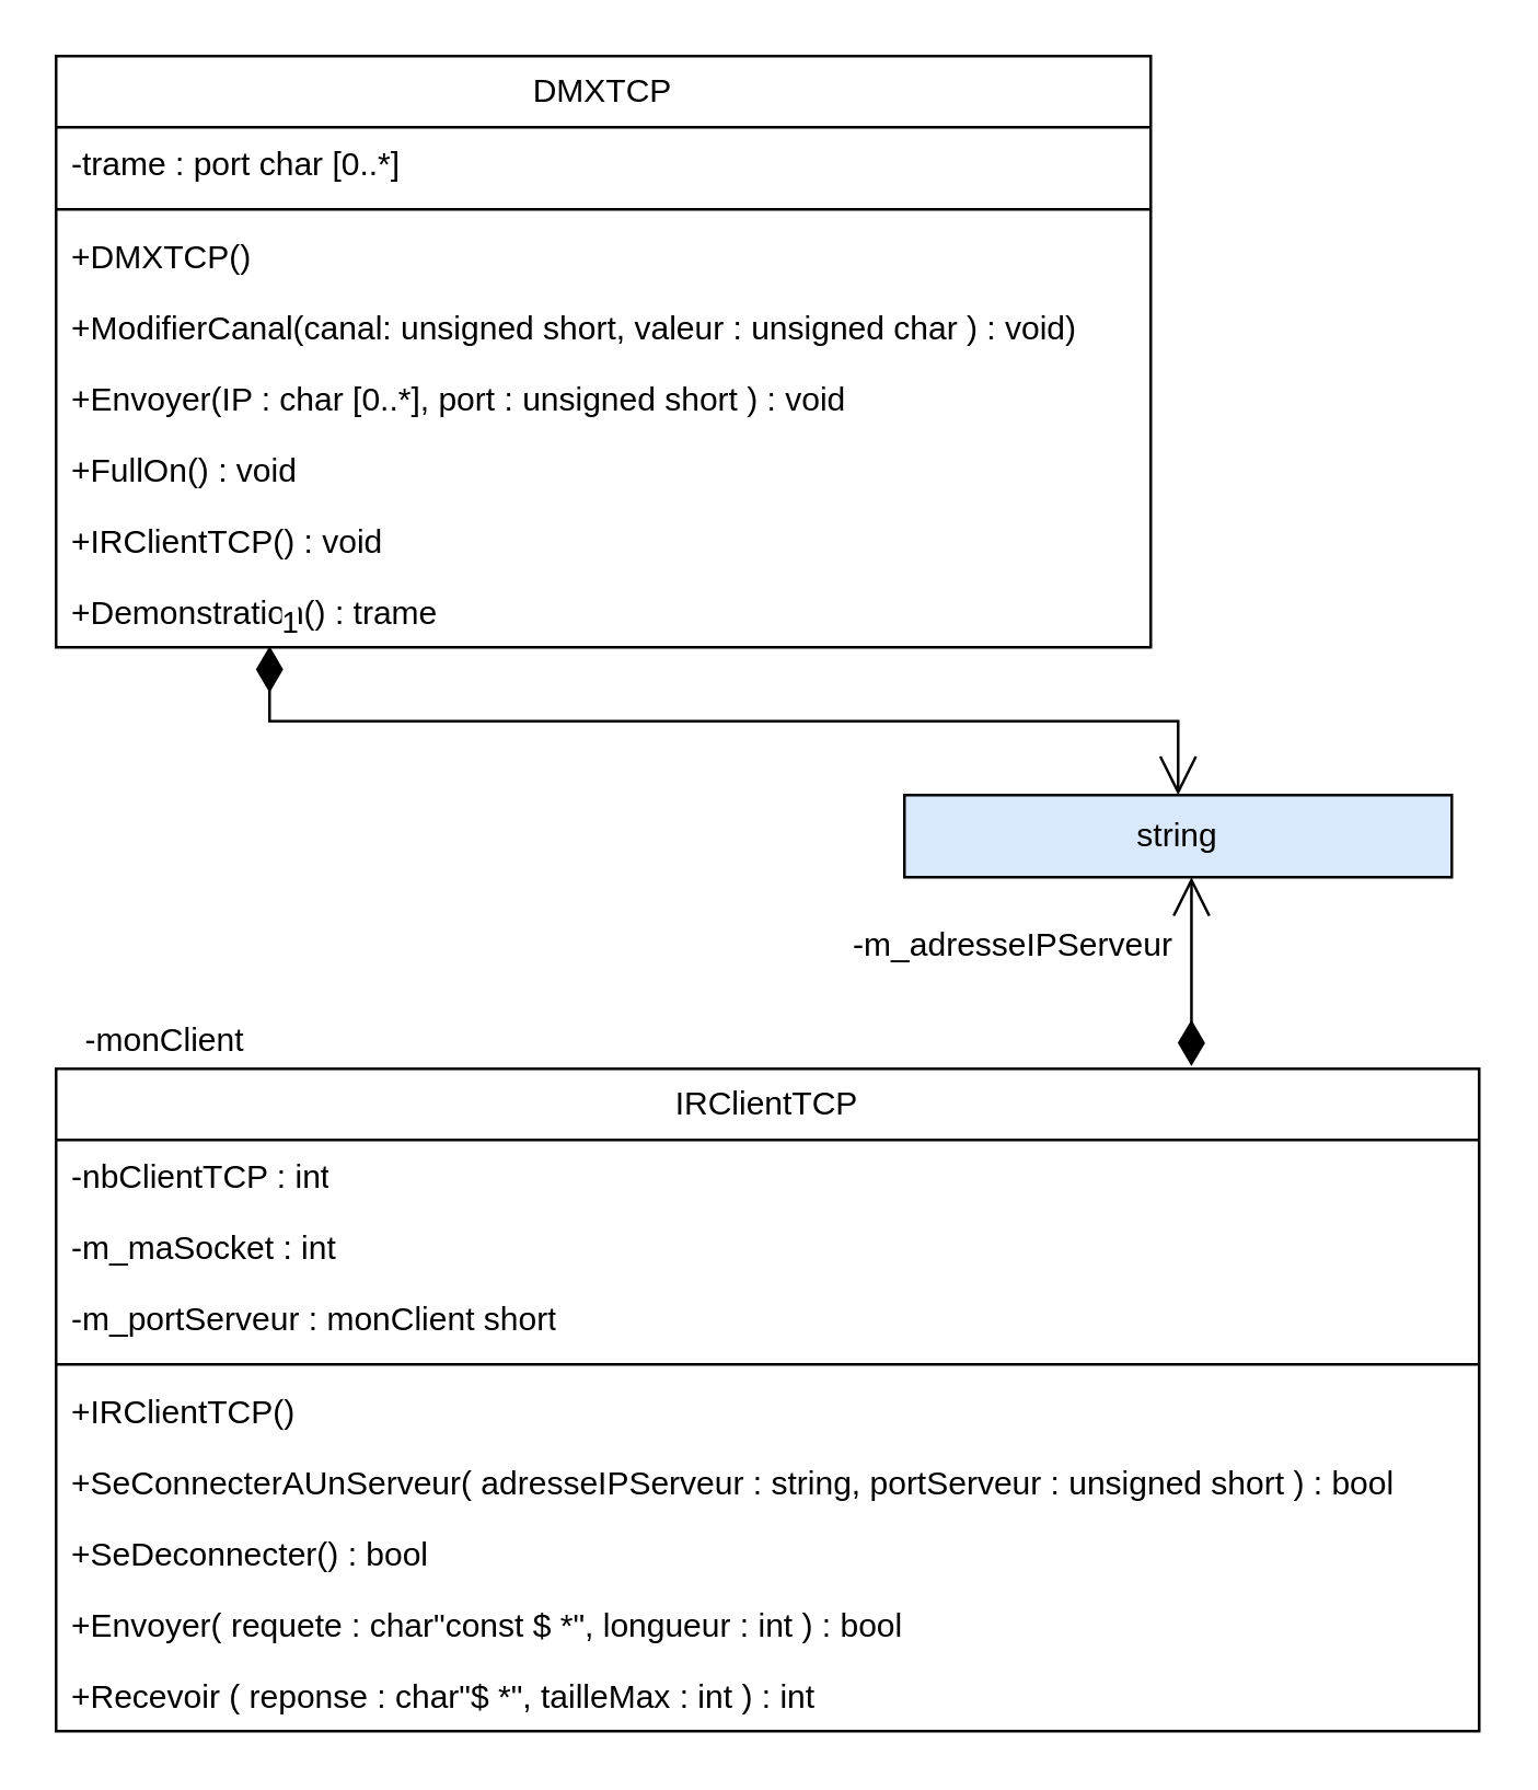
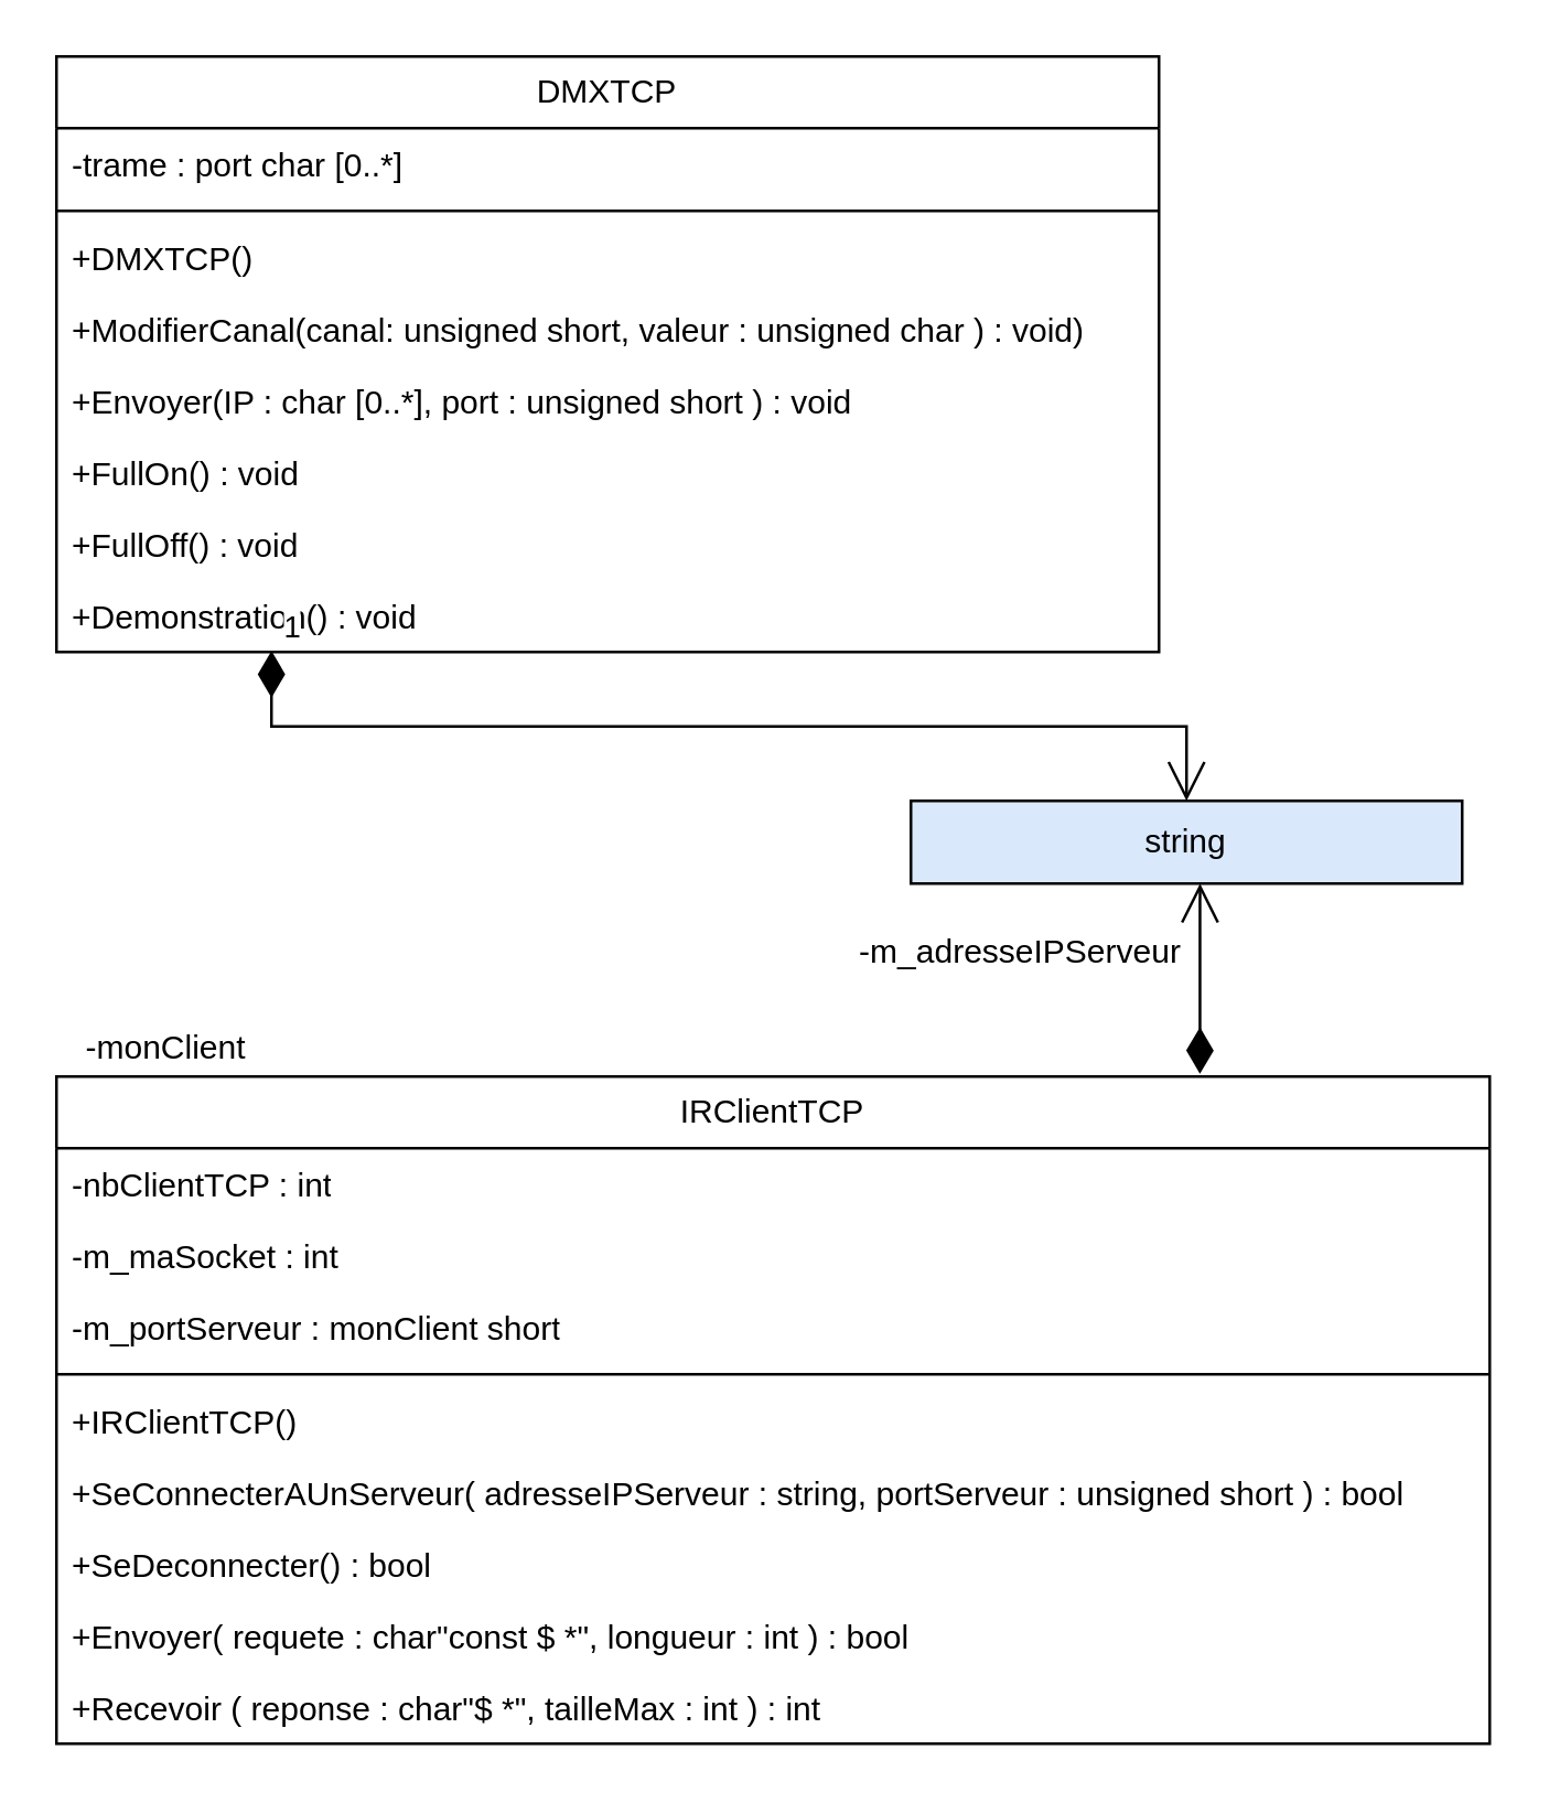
  <mxCell id="0" />
  <mxCell id="1" parent="0" />
  <mxCell id="2" value="DMXTCP" style="swimlane;fontStyle=0;childLayout=stackLayout;horizontal=1;startSize=26;fillColor=none;horizontalStack=0;resizeParent=1;resizeParentMax=0;resizeLast=0;collapsible=1;marginBottom=0;whiteSpace=wrap;html=1;" vertex="1" parent="1"><mxGeometry x="20" y="20" width="400" height="216" as="geometry" /></mxCell>
  <mxCell id="3" value="-trame : port char [0..*]" style="text;strokeColor=none;fillColor=none;align=left;verticalAlign=top;spacingLeft=4;spacingRight=4;overflow=hidden;rotatable=0;points=[[0,0.5],[1,0.5]];portConstraint=eastwest;whiteSpace=wrap;html=1;" vertex="1" parent="2"><mxGeometry y="26" width="400" height="26" as="geometry" /></mxCell>
  <mxCell id="4" value="" style="line;html=1;strokeWidth=1;align=left;verticalAlign=middle;spacingTop=-1;spacingLeft=3;spacingRight=3;rotatable=0;labelPosition=right;points=[];portConstraint=eastwest;" vertex="1" parent="2"><mxGeometry y="52" width="400" height="8" as="geometry" /></mxCell>
  <mxCell id="5" value="+DMXTCP()" style="text;strokeColor=none;fillColor=none;align=left;verticalAlign=top;spacingLeft=4;spacingRight=4;overflow=hidden;rotatable=0;points=[[0,0.5],[1,0.5]];portConstraint=eastwest;whiteSpace=wrap;html=1;" vertex="1" parent="2"><mxGeometry y="60" width="400" height="26" as="geometry" /></mxCell>
  <mxCell id="6" value="+ModifierCanal(canal: unsigned short, valeur : unsigned char ) : void)" style="text;strokeColor=none;fillColor=none;align=left;verticalAlign=top;spacingLeft=4;spacingRight=4;overflow=hidden;rotatable=0;points=[[0,0.5],[1,0.5]];portConstraint=eastwest;whiteSpace=wrap;html=1;" vertex="1" parent="2"><mxGeometry y="86" width="400" height="26" as="geometry" /></mxCell>
  <mxCell id="7" value="+Envoyer(IP : char [0..*], port : unsigned short ) : void" style="text;strokeColor=none;fillColor=none;align=left;verticalAlign=top;spacingLeft=4;spacingRight=4;overflow=hidden;rotatable=0;points=[[0,0.5],[1,0.5]];portConstraint=eastwest;whiteSpace=wrap;html=1;" vertex="1" parent="2"><mxGeometry y="112" width="400" height="26" as="geometry" /></mxCell>
  <mxCell id="8" value="+FullOn() : void" style="text;strokeColor=none;fillColor=none;align=left;verticalAlign=top;spacingLeft=4;spacingRight=4;overflow=hidden;rotatable=0;points=[[0,0.5],[1,0.5]];portConstraint=eastwest;whiteSpace=wrap;html=1;" vertex="1" parent="2"><mxGeometry y="138" width="400" height="26" as="geometry" /></mxCell>
- <mxCell id="9" value="+IRClientTCP() : void" style="text;strokeColor=none;fillColor=none;align=left;verticalAlign=top;spacingLeft=4;spacingRight=4;overflow=hidden;rotatable=0;points=[[0,0.5],[1,0.5]];portConstraint=eastwest;whiteSpace=wrap;html=1;" vertex="1" parent="2"><mxGeometry y="164" width="400" height="26" as="geometry" /></mxCell>
- <mxCell id="10" value="+Demonstration() : trame" style="text;strokeColor=none;fillColor=none;align=left;verticalAlign=top;spacingLeft=4;spacingRight=4;overflow=hidden;rotatable=0;points=[[0,0.5],[1,0.5]];portConstraint=eastwest;whiteSpace=wrap;html=1;" vertex="1" parent="2"><mxGeometry y="190" width="400" height="26" as="geometry" /></mxCell>
+ <mxCell id="9" value="+FullOff() : void" style="text;strokeColor=none;fillColor=none;align=left;verticalAlign=top;spacingLeft=4;spacingRight=4;overflow=hidden;rotatable=0;points=[[0,0.5],[1,0.5]];portConstraint=eastwest;whiteSpace=wrap;html=1;" vertex="1" parent="2"><mxGeometry y="164" width="400" height="26" as="geometry" /></mxCell>
+ <mxCell id="10" value="+Demonstration() : void" style="text;strokeColor=none;fillColor=none;align=left;verticalAlign=top;spacingLeft=4;spacingRight=4;overflow=hidden;rotatable=0;points=[[0,0.5],[1,0.5]];portConstraint=eastwest;whiteSpace=wrap;html=1;" vertex="1" parent="2"><mxGeometry y="190" width="400" height="26" as="geometry" /></mxCell>
  <mxCell id="11" value="IRClientTCP" style="swimlane;fontStyle=0;childLayout=stackLayout;horizontal=1;startSize=26;fillColor=none;horizontalStack=0;resizeParent=1;resizeParentMax=0;resizeLast=0;collapsible=1;marginBottom=0;whiteSpace=wrap;html=1;" vertex="1" parent="1"><mxGeometry x="20" y="390" width="520" height="242" as="geometry" /></mxCell>
  <mxCell id="12" value="-nbClientTCP : int" style="text;strokeColor=none;fillColor=none;align=left;verticalAlign=top;spacingLeft=4;spacingRight=4;overflow=hidden;rotatable=0;points=[[0,0.5],[1,0.5]];portConstraint=eastwest;whiteSpace=wrap;html=1;" vertex="1" parent="11"><mxGeometry y="26" width="520" height="26" as="geometry" /></mxCell>
  <mxCell id="13" value="-m_maSocket : int" style="text;strokeColor=none;fillColor=none;align=left;verticalAlign=top;spacingLeft=4;spacingRight=4;overflow=hidden;rotatable=0;points=[[0,0.5],[1,0.5]];portConstraint=eastwest;whiteSpace=wrap;html=1;" vertex="1" parent="11"><mxGeometry y="52" width="520" height="26" as="geometry" /></mxCell>
  <mxCell id="14" value="-m_portServeur : monClient short" style="text;strokeColor=none;fillColor=none;align=left;verticalAlign=top;spacingLeft=4;spacingRight=4;overflow=hidden;rotatable=0;points=[[0,0.5],[1,0.5]];portConstraint=eastwest;whiteSpace=wrap;html=1;" vertex="1" parent="11"><mxGeometry y="78" width="520" height="26" as="geometry" /></mxCell>
  <mxCell id="15" value="" style="line;html=1;strokeWidth=1;align=left;verticalAlign=middle;spacingTop=-1;spacingLeft=3;spacingRight=3;rotatable=0;labelPosition=right;points=[];portConstraint=eastwest;" vertex="1" parent="11"><mxGeometry y="104" width="520" height="8" as="geometry" /></mxCell>
  <mxCell id="16" value="+IRClientTCP()" style="text;strokeColor=none;fillColor=none;align=left;verticalAlign=top;spacingLeft=4;spacingRight=4;overflow=hidden;rotatable=0;points=[[0,0.5],[1,0.5]];portConstraint=eastwest;whiteSpace=wrap;html=1;" vertex="1" parent="11"><mxGeometry y="112" width="520" height="26" as="geometry" /></mxCell>
  <mxCell id="17" value="+SeConnecterAUnServeur( adresseIPServeur : string, portServeur : unsigned short ) : bool" style="text;strokeColor=none;fillColor=none;align=left;verticalAlign=top;spacingLeft=4;spacingRight=4;overflow=hidden;rotatable=0;points=[[0,0.5],[1,0.5]];portConstraint=eastwest;whiteSpace=wrap;html=1;" vertex="1" parent="11"><mxGeometry y="138" width="520" height="26" as="geometry" /></mxCell>
  <mxCell id="18" value="+SeDeconnecter() : bool" style="text;strokeColor=none;fillColor=none;align=left;verticalAlign=top;spacingLeft=4;spacingRight=4;overflow=hidden;rotatable=0;points=[[0,0.5],[1,0.5]];portConstraint=eastwest;whiteSpace=wrap;html=1;" vertex="1" parent="11"><mxGeometry y="164" width="520" height="26" as="geometry" /></mxCell>
  <mxCell id="19" value="+Envoyer( requete : char&quot;const $ *&quot;, longueur : int ) : bool" style="text;strokeColor=none;fillColor=none;align=left;verticalAlign=top;spacingLeft=4;spacingRight=4;overflow=hidden;rotatable=0;points=[[0,0.5],[1,0.5]];portConstraint=eastwest;whiteSpace=wrap;html=1;" vertex="1" parent="11"><mxGeometry y="190" width="520" height="26" as="geometry" /></mxCell>
  <mxCell id="20" value="+Recevoir ( reponse : char&quot;$ *&quot;, tailleMax : int ) : int" style="text;strokeColor=none;fillColor=none;align=left;verticalAlign=top;spacingLeft=4;spacingRight=4;overflow=hidden;rotatable=0;points=[[0,0.5],[1,0.5]];portConstraint=eastwest;whiteSpace=wrap;html=1;" vertex="1" parent="11"><mxGeometry y="216" width="520" height="26" as="geometry" /></mxCell>
  <mxCell id="21" value="string" style="html=1;whiteSpace=wrap;fillColor=#dae8fc;" vertex="1" parent="1"><mxGeometry x="330" y="290" width="200" height="30" as="geometry" /></mxCell>
  <mxCell id="22" value="1" style="endArrow=open;html=1;endSize=12;startArrow=diamondThin;startSize=14;startFill=1;edgeStyle=orthogonalEdgeStyle;align=left;verticalAlign=bottom;rounded=0;exitX=0.195;exitY=0.984;exitDx=0;exitDy=0;exitPerimeter=0;" edge="1" parent="1" source="10" target="21"><mxGeometry x="-1" y="3" relative="1" as="geometry"><mxPoint x="50" y="320" as="sourcePoint" /><mxPoint x="210" y="320" as="targetPoint" /></mxGeometry></mxCell>
  <mxCell id="23" value="-monClient" style="text;html=1;align=center;verticalAlign=middle;whiteSpace=wrap;rounded=0;" vertex="1" parent="1"><mxGeometry x="20" y="365" width="80" height="30" as="geometry" /></mxCell>
  <mxCell id="24" value="-m_adresseIPServeur" style="text;html=1;align=center;verticalAlign=middle;whiteSpace=wrap;rounded=0;" vertex="1" parent="1"><mxGeometry x="310" y="330" width="120" height="30" as="geometry" /></mxCell>
  <mxCell id="25" value="" style="endArrow=open;html=1;endSize=12;startArrow=diamondThin;startSize=14;startFill=1;edgeStyle=orthogonalEdgeStyle;align=left;verticalAlign=bottom;rounded=0;exitX=0.813;exitY=-0.004;exitDx=0;exitDy=0;exitPerimeter=0;entryX=0.541;entryY=1;entryDx=0;entryDy=0;entryPerimeter=0;" edge="1" parent="1"><mxGeometry x="-1" y="3" relative="1" as="geometry"><mxPoint x="434.86" y="389.032" as="sourcePoint" /><mxPoint x="434.89" y="320" as="targetPoint" /></mxGeometry></mxCell>
